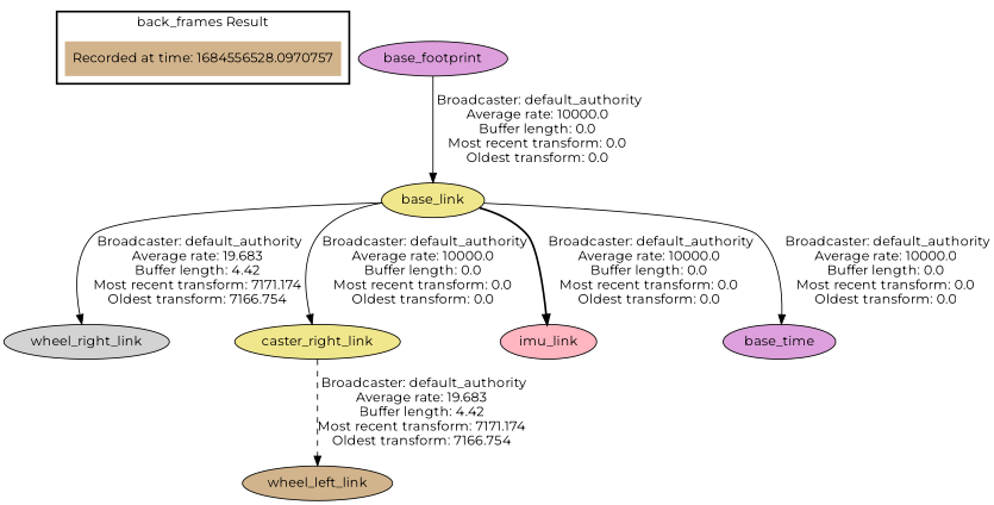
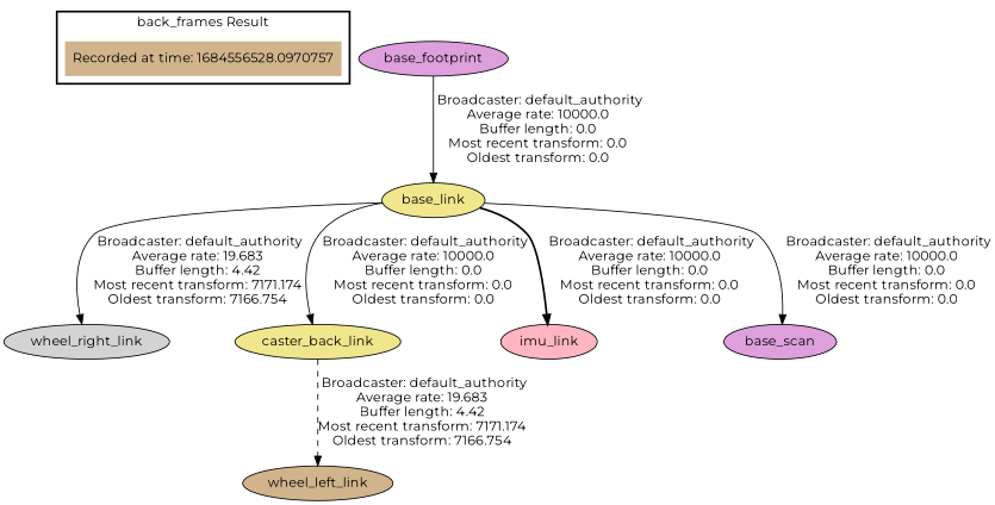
  digraph {
    fontname=Montserrat
    node [fillcolor=tan fontname=Montserrat style=filled]
    edge [fontname=Montserrat style=solid]
    n1 [label="Recorded at time: 1684556528.0970757" shape=plaintext]
    base_link [fillcolor=khaki]
    wheel_right_link [fillcolor=lightgrey]
-   caster_back_link [fillcolor=khaki label=caster_right_link]
+   caster_back_link [fillcolor=khaki]
    imu_link [fillcolor=lightpink]
-   base_scan [fillcolor=plum label=base_time]
+   base_scan [fillcolor=plum]
    wheel_left_link
    base_footprint [fillcolor=plum]
    subgraph cluster_1 {
      color=black
      label="back_frames Result"
      style=bold
      n1
    }
    base_link -> wheel_right_link [label=" Broadcaster: default_authority\nAverage rate: 19.683\nBuffer length: 4.42\nMost recent transform: 7171.174\nOldest transform: 7166.754\n"]
    base_link -> caster_back_link [label=" Broadcaster: default_authority\nAverage rate: 10000.0\nBuffer length: 0.0\nMost recent transform: 0.0\nOldest transform: 0.0\n"]
    base_link -> imu_link [label=" Broadcaster: default_authority\nAverage rate: 10000.0\nBuffer length: 0.0\nMost recent transform: 0.0\nOldest transform: 0.0\n" style=bold]
    base_link -> base_scan [label=" Broadcaster: default_authority\nAverage rate: 10000.0\nBuffer length: 0.0\nMost recent transform: 0.0\nOldest transform: 0.0\n"]
    caster_back_link -> wheel_left_link [label=" Broadcaster: default_authority\nAverage rate: 19.683\nBuffer length: 4.42\nMost recent transform: 7171.174\nOldest transform: 7166.754\n" style=dashed]
    base_footprint -> base_link [label=" Broadcaster: default_authority\nAverage rate: 10000.0\nBuffer length: 0.0\nMost recent transform: 0.0\nOldest transform: 0.0\n"]
  }
